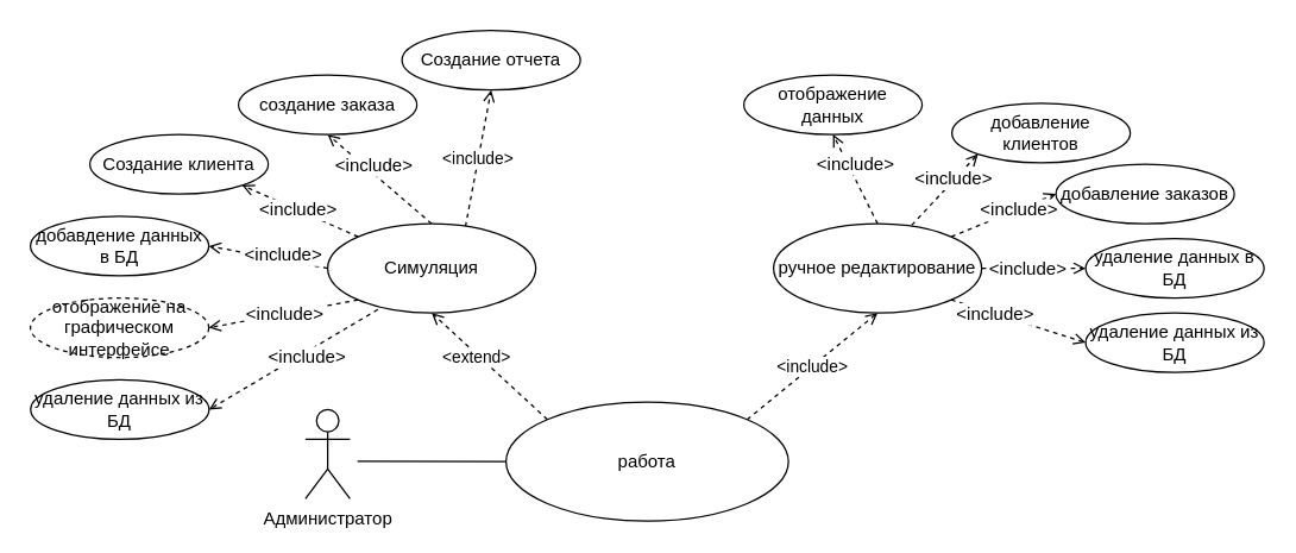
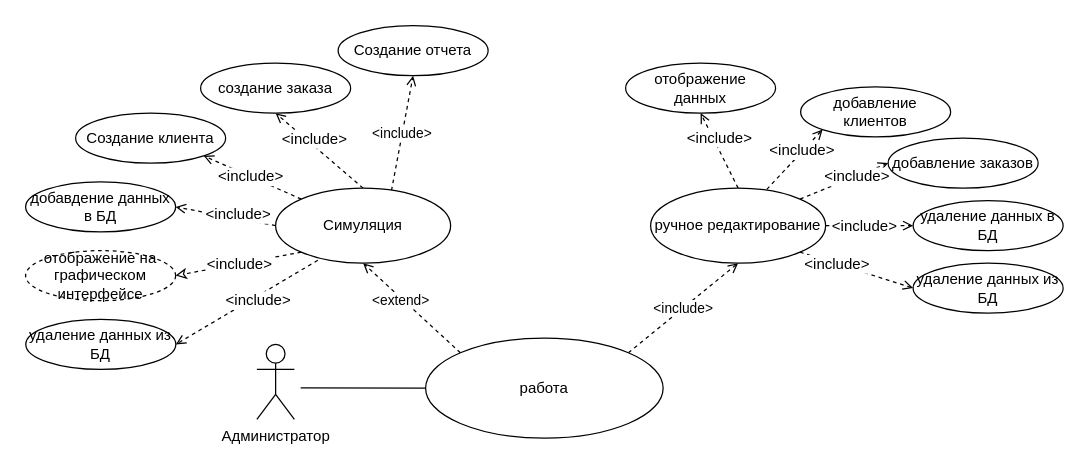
  <mxCell id="0" />
  <mxCell id="1" parent="0" />
  <mxCell id="2" value="Администратор" style="shape=umlActor;verticalLabelPosition=bottom;labelBackgroundColor=#ffffff;verticalAlign=top;html=1;outlineConnect=0;" parent="1" vertex="1"><mxGeometry x="205" y="275" width="30" height="60" as="geometry" /></mxCell>
  <mxCell id="3" value="&amp;lt;extend&amp;gt;" style="rounded=0;orthogonalLoop=1;jettySize=auto;html=1;exitX=0;exitY=0;exitDx=0;exitDy=0;entryX=0.5;entryY=1;entryDx=0;entryDy=0;dashed=1;endArrow=open;endFill=0;" parent="1" source="6" target="18" edge="1"><mxGeometry x="0.2" y="2" relative="1" as="geometry"><mxPoint as="offset" /></mxGeometry></mxCell>
  <mxCell id="4" value="&amp;lt;include&amp;gt;" style="edgeStyle=none;rounded=0;orthogonalLoop=1;jettySize=auto;html=1;exitX=1;exitY=0;exitDx=0;exitDy=0;entryX=0.5;entryY=1;entryDx=0;entryDy=0;dashed=1;endArrow=open;endFill=0;" parent="1" source="6" target="29" edge="1"><mxGeometry relative="1" as="geometry" /></mxCell>
  <mxCell id="5" style="edgeStyle=none;rounded=0;orthogonalLoop=1;jettySize=auto;html=1;exitX=0;exitY=0.5;exitDx=0;exitDy=0;endArrow=none;endFill=0;" parent="1" source="6" edge="1"><mxGeometry relative="1" as="geometry"><mxPoint x="240" y="309.833" as="targetPoint" /></mxGeometry></mxCell>
  <mxCell id="6" value="работа" style="ellipse;whiteSpace=wrap;html=1;" parent="1" vertex="1"><mxGeometry x="340" y="270" width="190" height="80" as="geometry" /></mxCell>
  <mxCell id="7" style="edgeStyle=none;rounded=0;orthogonalLoop=1;jettySize=auto;html=1;exitX=0.5;exitY=0;exitDx=0;exitDy=0;entryX=0.5;entryY=1;entryDx=0;entryDy=0;dashed=1;endArrow=open;endFill=0;" parent="1" source="18" target="31" edge="1"><mxGeometry relative="1" as="geometry" /></mxCell>
  <mxCell id="8" value="&lt;span&gt;&amp;lt;include&amp;gt;&lt;/span&gt;" style="text;html=1;resizable=0;points=[];align=center;verticalAlign=middle;labelBackgroundColor=#ffffff;" parent="7" vertex="1" connectable="0"><mxGeometry x="0.482" y="3" relative="1" as="geometry"><mxPoint x="14" y="2.5" as="offset" /></mxGeometry></mxCell>
  <mxCell id="9" style="edgeStyle=none;rounded=0;orthogonalLoop=1;jettySize=auto;html=1;exitX=0;exitY=0;exitDx=0;exitDy=0;entryX=1;entryY=1;entryDx=0;entryDy=0;dashed=1;endArrow=open;endFill=0;" parent="1" source="18" target="30" edge="1"><mxGeometry relative="1" as="geometry" /></mxCell>
  <mxCell id="10" value="&lt;span&gt;&amp;lt;include&amp;gt;&lt;/span&gt;" style="text;html=1;resizable=0;points=[];align=center;verticalAlign=middle;labelBackgroundColor=#ffffff;" parent="9" vertex="1" connectable="0"><mxGeometry x="-0.262" y="2" relative="1" as="geometry"><mxPoint x="-11" y="-7.5" as="offset" /></mxGeometry></mxCell>
  <mxCell id="11" style="edgeStyle=none;rounded=0;orthogonalLoop=1;jettySize=auto;html=1;exitX=0;exitY=0.5;exitDx=0;exitDy=0;entryX=1;entryY=0.5;entryDx=0;entryDy=0;dashed=1;endArrow=open;endFill=0;" parent="1" source="18" target="33" edge="1"><mxGeometry relative="1" as="geometry" /></mxCell>
  <mxCell id="12" value="&lt;span&gt;&amp;lt;include&amp;gt;&lt;/span&gt;" style="text;html=1;resizable=0;points=[];align=center;verticalAlign=middle;labelBackgroundColor=#ffffff;" parent="11" vertex="1" connectable="0"><mxGeometry x="-0.445" y="4" relative="1" as="geometry"><mxPoint x="-7" y="-9.5" as="offset" /></mxGeometry></mxCell>
- <mxCell id="13" style="edgeStyle=none;rounded=0;orthogonalLoop=1;jettySize=auto;html=1;exitX=0;exitY=1;exitDx=0;exitDy=0;entryX=1;entryY=0.5;entryDx=0;entryDy=0;dashed=1;endArrow=open;endFill=0;" parent="1" source="18" target="32" edge="1"><mxGeometry relative="1" as="geometry" /></mxCell>
+ <mxCell id="13" style="edgeStyle=none;rounded=0;orthogonalLoop=1;jettySize=auto;html=1;exitX=0;exitY=1;exitDx=0;exitDy=0;entryX=1;entryY=0.5;entryDx=0;entryDy=0;dashed=1;endArrow=classic;endFill=0;" parent="1" source="18" target="32" edge="1"><mxGeometry relative="1" as="geometry" /></mxCell>
  <mxCell id="14" value="&lt;span&gt;&amp;lt;include&amp;gt;&lt;/span&gt;" style="text;html=1;resizable=0;points=[];align=center;verticalAlign=middle;labelBackgroundColor=#ffffff;" parent="13" vertex="1" connectable="0"><mxGeometry x="-0.376" relative="1" as="geometry"><mxPoint x="-19" y="3" as="offset" /></mxGeometry></mxCell>
  <mxCell id="15" style="edgeStyle=none;rounded=0;orthogonalLoop=1;jettySize=auto;html=1;exitX=0.241;exitY=0.962;exitDx=0;exitDy=0;entryX=1;entryY=0.5;entryDx=0;entryDy=0;dashed=1;exitPerimeter=0;endArrow=open;endFill=0;" parent="1" source="18" target="39" edge="1"><mxGeometry relative="1" as="geometry" /></mxCell>
  <mxCell id="16" value="&lt;span&gt;&amp;lt;include&amp;gt;&lt;/span&gt;" style="text;html=1;resizable=0;points=[];align=center;verticalAlign=middle;labelBackgroundColor=#ffffff;" parent="15" vertex="1" connectable="0"><mxGeometry x="-0.434" relative="1" as="geometry"><mxPoint x="-16.5" y="13" as="offset" /></mxGeometry></mxCell>
  <mxCell id="17" value="&amp;lt;include&amp;gt;" style="rounded=0;orthogonalLoop=1;jettySize=auto;html=1;exitX=0.662;exitY=0.033;exitDx=0;exitDy=0;entryX=0.5;entryY=1;entryDx=0;entryDy=0;dashed=1;endArrow=open;endFill=0;exitPerimeter=0;" edge="1" parent="1" source="18" target="40"><mxGeometry relative="1" as="geometry" /></mxCell>
  <mxCell id="18" value="Симуляция" style="ellipse;whiteSpace=wrap;html=1;" parent="1" vertex="1"><mxGeometry x="220" y="150" width="140" height="60" as="geometry" /></mxCell>
  <mxCell id="19" style="rounded=0;orthogonalLoop=1;jettySize=auto;html=1;exitX=1;exitY=1;exitDx=0;exitDy=0;entryX=0;entryY=0.5;entryDx=0;entryDy=0;dashed=1;endArrow=open;endFill=0;" parent="1" source="29" target="38" edge="1"><mxGeometry relative="1" as="geometry" /></mxCell>
  <mxCell id="20" value="&lt;span&gt;&amp;lt;include&amp;gt;&lt;/span&gt;" style="text;html=1;resizable=0;points=[];align=center;verticalAlign=middle;labelBackgroundColor=#ffffff;" parent="19" vertex="1" connectable="0"><mxGeometry x="-0.364" relative="1" as="geometry"><mxPoint as="offset" /></mxGeometry></mxCell>
  <mxCell id="21" style="edgeStyle=none;rounded=0;orthogonalLoop=1;jettySize=auto;html=1;exitX=1;exitY=0.5;exitDx=0;exitDy=0;entryX=0;entryY=0.5;entryDx=0;entryDy=0;dashed=1;endArrow=open;endFill=0;" parent="1" source="29" target="37" edge="1"><mxGeometry relative="1" as="geometry" /></mxCell>
  <mxCell id="22" value="&lt;span&gt;&amp;lt;include&amp;gt;&lt;/span&gt;" style="text;html=1;resizable=0;points=[];align=center;verticalAlign=middle;labelBackgroundColor=#ffffff;" parent="21" vertex="1" connectable="0"><mxGeometry x="-0.4" y="-1" relative="1" as="geometry"><mxPoint x="9" y="-1" as="offset" /></mxGeometry></mxCell>
  <mxCell id="23" style="edgeStyle=none;rounded=0;orthogonalLoop=1;jettySize=auto;html=1;exitX=1;exitY=0;exitDx=0;exitDy=0;entryX=0;entryY=0.5;entryDx=0;entryDy=0;dashed=1;endArrow=open;endFill=0;" parent="1" source="29" target="36" edge="1"><mxGeometry relative="1" as="geometry" /></mxCell>
  <mxCell id="24" value="&lt;span&gt;&amp;lt;include&amp;gt;&lt;/span&gt;" style="text;html=1;resizable=0;points=[];align=center;verticalAlign=middle;labelBackgroundColor=#ffffff;" parent="23" vertex="1" connectable="0"><mxGeometry x="0.264" relative="1" as="geometry"><mxPoint x="1" as="offset" /></mxGeometry></mxCell>
  <mxCell id="25" style="edgeStyle=none;rounded=0;orthogonalLoop=1;jettySize=auto;html=1;exitX=0.664;exitY=0.017;exitDx=0;exitDy=0;entryX=0;entryY=1;entryDx=0;entryDy=0;dashed=1;exitPerimeter=0;endArrow=open;endFill=0;" parent="1" source="29" target="35" edge="1"><mxGeometry relative="1" as="geometry" /></mxCell>
  <mxCell id="26" value="&lt;span&gt;&amp;lt;include&amp;gt;&lt;/span&gt;" style="text;html=1;resizable=0;points=[];align=center;verticalAlign=middle;labelBackgroundColor=#ffffff;" parent="25" vertex="1" connectable="0"><mxGeometry x="-0.4" y="-2" relative="1" as="geometry"><mxPoint x="12.5" y="-18" as="offset" /></mxGeometry></mxCell>
  <mxCell id="27" style="edgeStyle=none;rounded=0;orthogonalLoop=1;jettySize=auto;html=1;exitX=0.5;exitY=0;exitDx=0;exitDy=0;entryX=0.5;entryY=1;entryDx=0;entryDy=0;dashed=1;endArrow=open;endFill=0;" parent="1" source="29" target="34" edge="1"><mxGeometry relative="1" as="geometry" /></mxCell>
  <mxCell id="28" value="&lt;span&gt;&amp;lt;include&amp;gt;&lt;/span&gt;" style="text;html=1;resizable=0;points=[];align=center;verticalAlign=middle;labelBackgroundColor=#ffffff;" parent="27" vertex="1" connectable="0"><mxGeometry x="0.286" y="-4" relative="1" as="geometry"><mxPoint as="offset" /></mxGeometry></mxCell>
  <mxCell id="29" value="ручное редактирование" style="ellipse;whiteSpace=wrap;html=1;" parent="1" vertex="1"><mxGeometry x="520" y="150" width="140" height="60" as="geometry" /></mxCell>
  <mxCell id="30" value="Создание клиента" style="ellipse;whiteSpace=wrap;html=1;" parent="1" vertex="1"><mxGeometry y="90" width="120" height="40" as="geometry" x="60" /></mxCell>
  <mxCell id="31" value="создание заказа" style="ellipse;whiteSpace=wrap;html=1;" parent="1" vertex="1"><mxGeometry x="160" width="120" height="40" as="geometry" y="50" /></mxCell>
  <mxCell id="32" value="отображение на графическом интерфейсе" style="ellipse;whiteSpace=wrap;html=1;dashed=1;" parent="1" vertex="1"><mxGeometry x="20" y="200" width="120" height="40" as="geometry" /></mxCell>
  <mxCell id="33" value="добавдение данных в БД" style="ellipse;whiteSpace=wrap;html=1;" parent="1" vertex="1"><mxGeometry x="20" y="145" width="120" height="40" as="geometry" /></mxCell>
  <mxCell id="34" value="отображение данных" style="ellipse;whiteSpace=wrap;html=1;" parent="1" vertex="1"><mxGeometry x="500" width="120" height="40" as="geometry" y="50" /></mxCell>
  <mxCell id="35" value="добавление клиентов" style="ellipse;whiteSpace=wrap;html=1;" parent="1" vertex="1"><mxGeometry x="640" y="69" width="120" height="40" as="geometry" /></mxCell>
  <mxCell id="36" value="добавление заказов" style="ellipse;whiteSpace=wrap;html=1;" parent="1" vertex="1"><mxGeometry x="710" y="110" width="120" height="40" as="geometry" /></mxCell>
  <mxCell id="37" value="удаление данных в БД" style="ellipse;whiteSpace=wrap;html=1;" parent="1" vertex="1"><mxGeometry x="730" y="160" width="120" height="40" as="geometry" /></mxCell>
  <mxCell id="38" value="удаление данных из БД" style="ellipse;whiteSpace=wrap;html=1;" parent="1" vertex="1"><mxGeometry x="730" y="210" width="120" height="40" as="geometry" /></mxCell>
  <mxCell id="39" value="удаление данных из БД" style="ellipse;whiteSpace=wrap;html=1;" parent="1" vertex="1"><mxGeometry x="20.147" y="255" width="120" height="40" as="geometry" /></mxCell>
  <mxCell id="40" value="Создание отчета" style="ellipse;whiteSpace=wrap;html=1;" vertex="1" parent="1"><mxGeometry x="270" y="20" width="120" height="40" as="geometry" /></mxCell>
